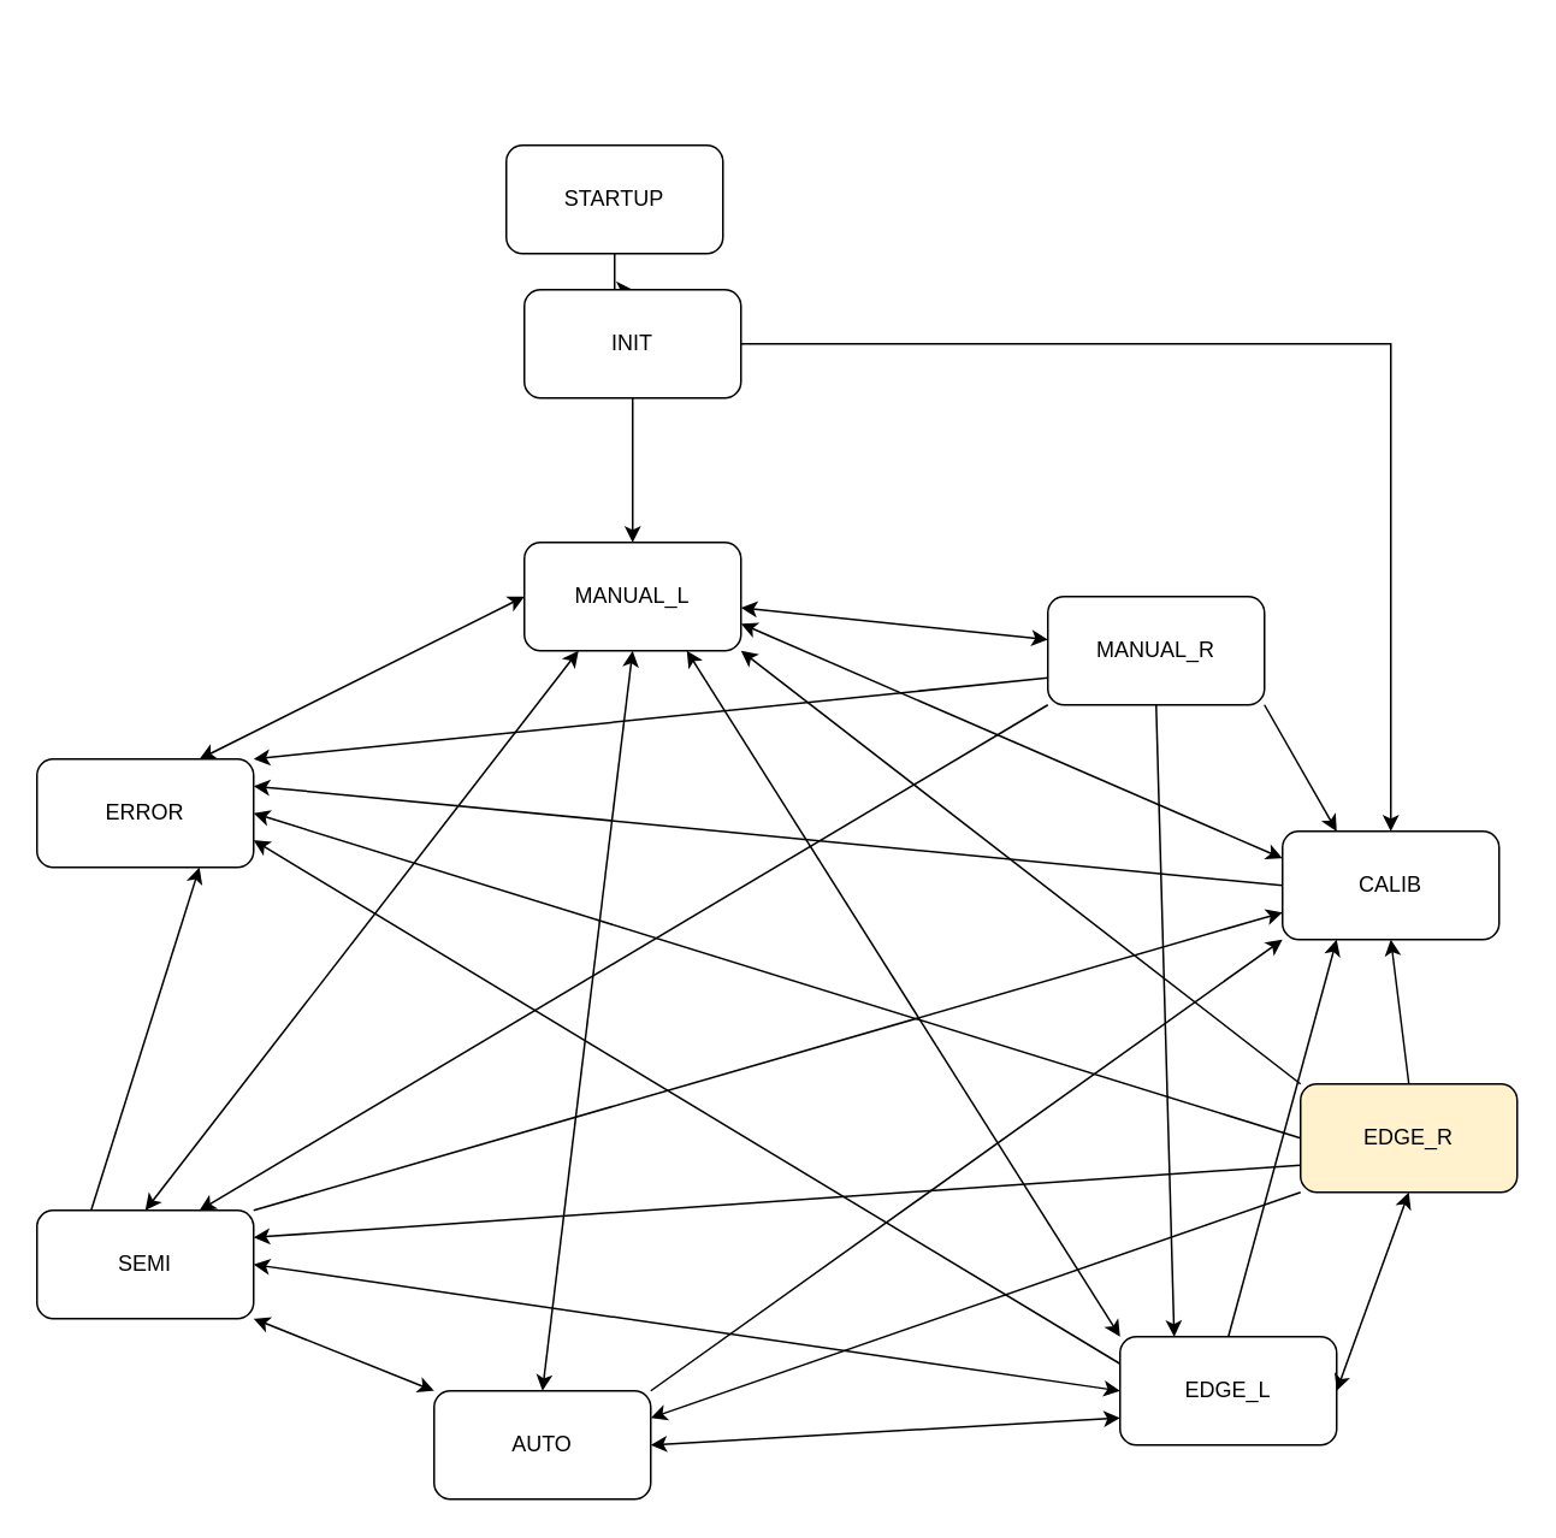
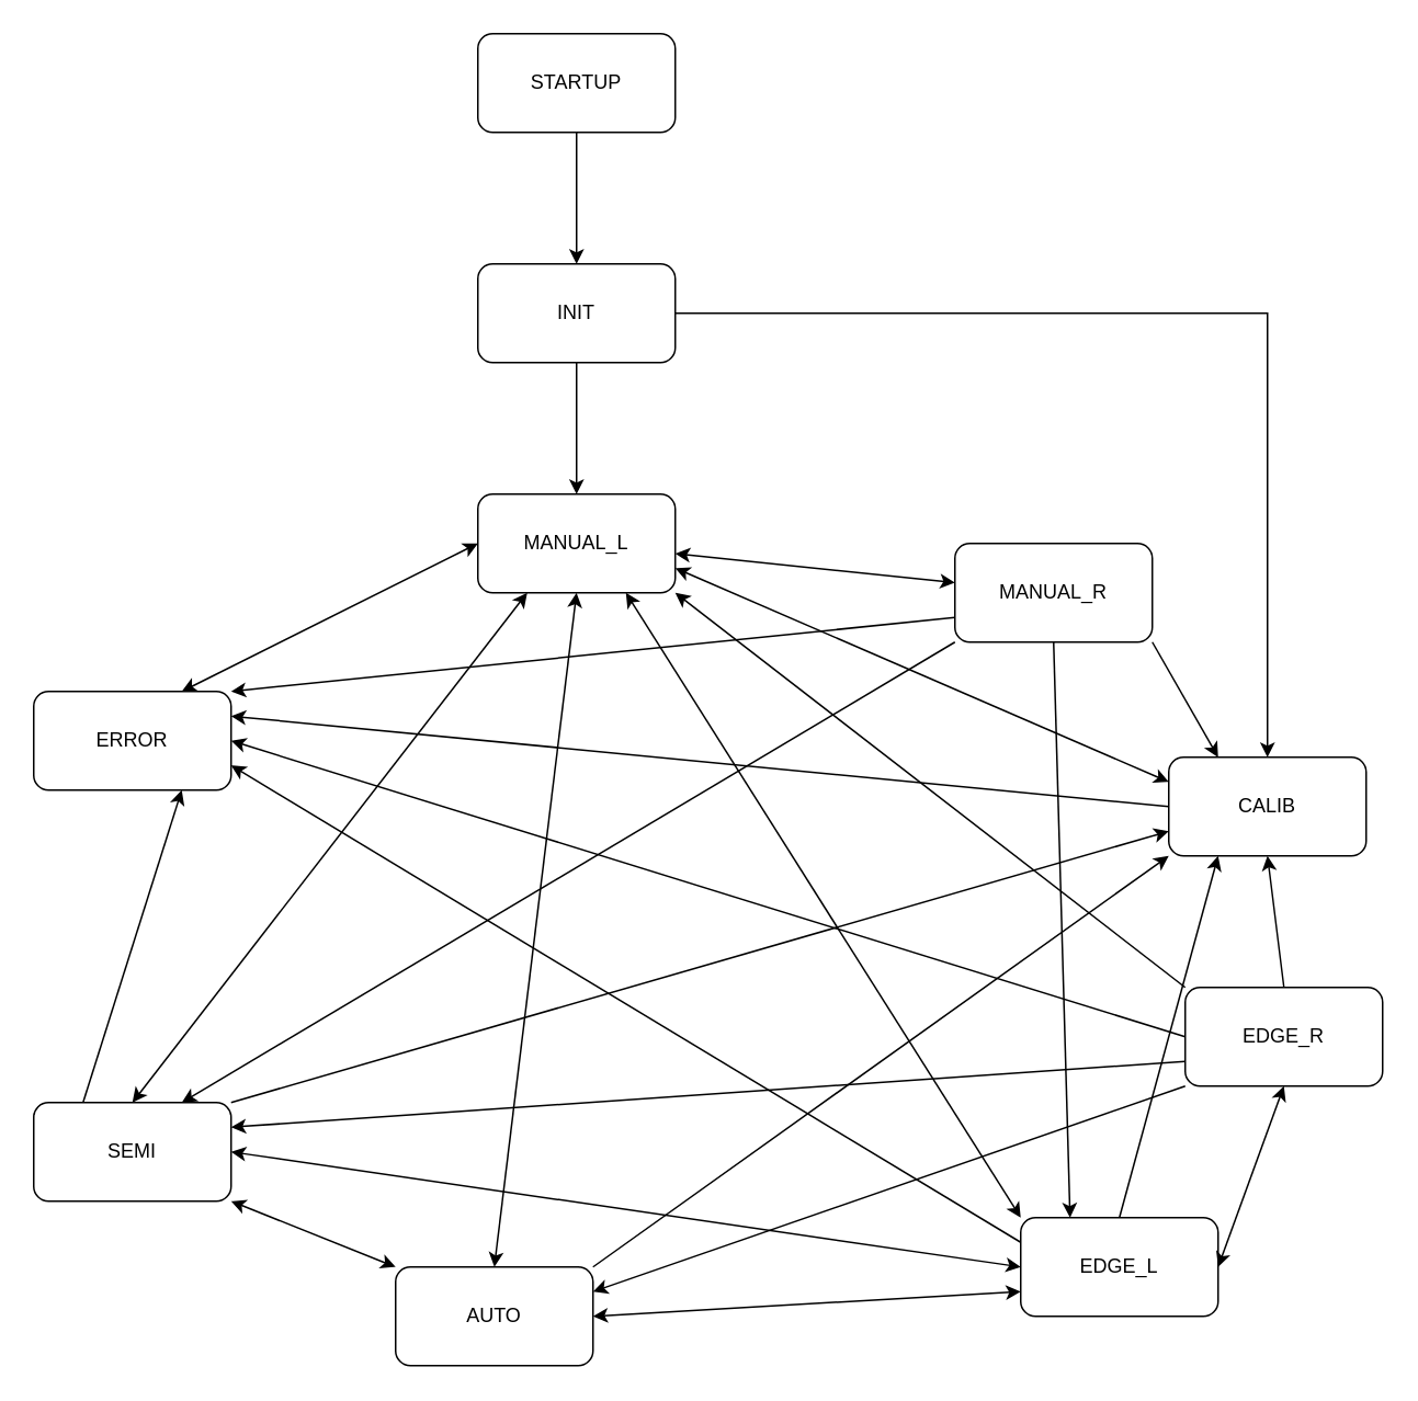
  <mxCell id="0" />
  <mxCell id="1" parent="0" />
  <mxCell id="2" value="" style="edgeStyle=orthogonalEdgeStyle;rounded=0;orthogonalLoop=1;jettySize=auto;html=1;" edge="1" parent="1" source="3" target="6"><mxGeometry relative="1" as="geometry" /></mxCell>
- <mxCell id="3" value="STARTUP" style="rounded=1;whiteSpace=wrap;html=1;" vertex="1" parent="1"><mxGeometry x="280" y="80" width="120" height="60" as="geometry" /></mxCell>
+ <mxCell id="3" value="STARTUP" style="rounded=1;whiteSpace=wrap;html=1;" vertex="1" parent="1"><mxGeometry x="290" y="20" width="120" height="60" as="geometry" /></mxCell>
  <mxCell id="4" value="" style="edgeStyle=orthogonalEdgeStyle;rounded=0;orthogonalLoop=1;jettySize=auto;html=1;" edge="1" parent="1" source="6" target="8"><mxGeometry relative="1" as="geometry" /></mxCell>
  <mxCell id="5" style="edgeStyle=orthogonalEdgeStyle;rounded=0;orthogonalLoop=1;jettySize=auto;html=1;exitX=1;exitY=0.5;exitDx=0;exitDy=0;entryX=0.5;entryY=0;entryDx=0;entryDy=0;" edge="1" parent="1" source="6" target="29"><mxGeometry relative="1" as="geometry" /></mxCell>
  <mxCell id="6" value="INIT" style="rounded=1;whiteSpace=wrap;html=1;" vertex="1" parent="1"><mxGeometry x="290" y="160" width="120" height="60" as="geometry" /></mxCell>
  <mxCell id="7" value="" style="rounded=0;orthogonalLoop=1;jettySize=auto;html=1;startArrow=classic;startFill=1;" edge="1" parent="1" source="8" target="9"><mxGeometry relative="1" as="geometry" /></mxCell>
  <mxCell id="8" value="MANUAL_L" style="rounded=1;whiteSpace=wrap;html=1;" vertex="1" parent="1"><mxGeometry x="290" y="300" width="120" height="60" as="geometry" /></mxCell>
  <mxCell id="9" value="MANUAL_R" style="rounded=1;whiteSpace=wrap;html=1;" vertex="1" parent="1"><mxGeometry x="580" y="330" width="120" height="60" as="geometry" /></mxCell>
  <mxCell id="10" style="rounded=0;orthogonalLoop=1;jettySize=auto;html=1;exitX=0;exitY=0;exitDx=0;exitDy=0;entryX=0.75;entryY=1;entryDx=0;entryDy=0;startArrow=classic;startFill=1;" edge="1" parent="1" source="11" target="8"><mxGeometry relative="1" as="geometry" /></mxCell>
  <mxCell id="11" value="EDGE_L" style="rounded=1;whiteSpace=wrap;html=1;" vertex="1" parent="1"><mxGeometry x="620" y="740" width="120" height="60" as="geometry" /></mxCell>
  <mxCell id="12" style="rounded=0;orthogonalLoop=1;jettySize=auto;html=1;exitX=0.5;exitY=1;exitDx=0;exitDy=0;entryX=1;entryY=0.5;entryDx=0;entryDy=0;startArrow=classic;startFill=1;" edge="1" parent="1" source="13" target="11"><mxGeometry relative="1" as="geometry" /></mxCell>
- <mxCell id="13" value="EDGE_R" style="rounded=1;whiteSpace=wrap;html=1;fillColor=#fff2cc;" vertex="1" parent="1"><mxGeometry x="720" y="600" width="120" height="60" as="geometry" /></mxCell>
+ <mxCell id="13" value="EDGE_R" style="rounded=1;whiteSpace=wrap;html=1;" vertex="1" parent="1"><mxGeometry x="720" y="600" width="120" height="60" as="geometry" /></mxCell>
  <mxCell id="14" style="rounded=0;orthogonalLoop=1;jettySize=auto;html=1;exitX=0.75;exitY=0;exitDx=0;exitDy=0;entryX=0;entryY=0.5;entryDx=0;entryDy=0;startArrow=classic;startFill=1;" edge="1" parent="1" source="15" target="8"><mxGeometry relative="1" as="geometry" /></mxCell>
  <mxCell id="15" value="ERROR" style="rounded=1;whiteSpace=wrap;html=1;" vertex="1" parent="1"><mxGeometry x="20" y="420" width="120" height="60" as="geometry" /></mxCell>
  <mxCell id="16" style="rounded=0;orthogonalLoop=1;jettySize=auto;html=1;exitX=0.25;exitY=0;exitDx=0;exitDy=0;entryX=0.75;entryY=1;entryDx=0;entryDy=0;" edge="1" parent="1" source="17" target="15"><mxGeometry relative="1" as="geometry" /></mxCell>
  <mxCell id="17" value="SEMI&lt;span style=&quot;color: rgba(0, 0, 0, 0); font-family: monospace; font-size: 0px; text-align: start; text-wrap-mode: nowrap;&quot;&gt;%3CmxGraphModel%3E%3Croot%3E%3CmxCell%20id%3D%220%22%2F%3E%3CmxCell%20id%3D%221%22%20parent%3D%220%22%2F%3E%3CmxCell%20id%3D%222%22%20value%3D%22EDGE_L%22%20style%3D%22rounded%3D1%3BwhiteSpace%3Dwrap%3Bhtml%3D1%3B%22%20vertex%3D%221%22%20parent%3D%221%22%3E%3CmxGeometry%20x%3D%22320%22%20y%3D%22740%22%20width%3D%22120%22%20height%3D%2260%22%20as%3D%22geometry%22%2F%3E%3C%2FmxCell%3E%3C%2Froot%3E%3C%2FmxGraphModel%3E&lt;/span&gt;" style="rounded=1;whiteSpace=wrap;html=1;" vertex="1" parent="1"><mxGeometry x="20" y="670" width="120" height="60" as="geometry" /></mxCell>
  <mxCell id="18" value="AUTO" style="rounded=1;whiteSpace=wrap;html=1;" vertex="1" parent="1"><mxGeometry x="240" y="770" width="120" height="60" as="geometry" /></mxCell>
  <mxCell id="19" style="rounded=0;orthogonalLoop=1;jettySize=auto;html=1;exitX=0.5;exitY=0;exitDx=0;exitDy=0;entryX=0.5;entryY=1;entryDx=0;entryDy=0;startArrow=classic;startFill=1;" edge="1" parent="1" source="18" target="8"><mxGeometry relative="1" as="geometry"><mxPoint x="490" y="450" as="sourcePoint" /><mxPoint x="360" y="370" as="targetPoint" /></mxGeometry></mxCell>
  <mxCell id="20" style="rounded=0;orthogonalLoop=1;jettySize=auto;html=1;exitX=0.5;exitY=0;exitDx=0;exitDy=0;startArrow=classic;startFill=1;entryX=0.25;entryY=1;entryDx=0;entryDy=0;" edge="1" parent="1" source="17" target="8"><mxGeometry relative="1" as="geometry"><mxPoint x="430" y="510" as="sourcePoint" /><mxPoint x="340" y="430" as="targetPoint" /></mxGeometry></mxCell>
  <mxCell id="21" style="rounded=0;orthogonalLoop=1;jettySize=auto;html=1;exitX=0;exitY=0.25;exitDx=0;exitDy=0;entryX=1;entryY=0.75;entryDx=0;entryDy=0;" edge="1" parent="1" source="11" target="15"><mxGeometry relative="1" as="geometry"><mxPoint x="430" y="510" as="sourcePoint" /><mxPoint x="150" y="410" as="targetPoint" /></mxGeometry></mxCell>
  <mxCell id="22" style="rounded=0;orthogonalLoop=1;jettySize=auto;html=1;exitX=0;exitY=0.5;exitDx=0;exitDy=0;entryX=1;entryY=0.5;entryDx=0;entryDy=0;" edge="1" parent="1" source="13" target="15"><mxGeometry relative="1" as="geometry"><mxPoint x="490" y="450" as="sourcePoint" /><mxPoint x="150" y="410" as="targetPoint" /></mxGeometry></mxCell>
  <mxCell id="23" style="rounded=0;orthogonalLoop=1;jettySize=auto;html=1;exitX=0;exitY=0.75;exitDx=0;exitDy=0;entryX=1;entryY=0;entryDx=0;entryDy=0;" edge="1" parent="1" source="9" target="15"><mxGeometry relative="1" as="geometry"><mxPoint x="620" y="370" as="sourcePoint" /><mxPoint x="150" y="410" as="targetPoint" /></mxGeometry></mxCell>
  <mxCell id="24" style="rounded=0;orthogonalLoop=1;jettySize=auto;html=1;exitX=0;exitY=1;exitDx=0;exitDy=0;entryX=0.75;entryY=0;entryDx=0;entryDy=0;" edge="1" parent="1" source="9" target="17"><mxGeometry relative="1" as="geometry"><mxPoint x="650" y="430" as="sourcePoint" /><mxPoint x="150" y="410" as="targetPoint" /></mxGeometry></mxCell>
  <mxCell id="25" style="rounded=0;orthogonalLoop=1;jettySize=auto;html=1;exitX=0.5;exitY=1;exitDx=0;exitDy=0;entryX=0.25;entryY=0;entryDx=0;entryDy=0;" edge="1" parent="1" source="9" target="11"><mxGeometry relative="1" as="geometry"><mxPoint x="535" y="414" as="sourcePoint" /><mxPoint x="500" y="620" as="targetPoint" /></mxGeometry></mxCell>
  <mxCell id="26" style="rounded=0;orthogonalLoop=1;jettySize=auto;html=1;exitX=1;exitY=1;exitDx=0;exitDy=0;startArrow=classic;startFill=1;entryX=0;entryY=0;entryDx=0;entryDy=0;" edge="1" parent="1" source="17" target="18"><mxGeometry relative="1" as="geometry"><mxPoint x="170" y="540" as="sourcePoint" /><mxPoint x="330" y="370" as="targetPoint" /></mxGeometry></mxCell>
  <mxCell id="27" style="rounded=0;orthogonalLoop=1;jettySize=auto;html=1;exitX=1;exitY=0.5;exitDx=0;exitDy=0;startArrow=classic;startFill=1;entryX=0;entryY=0.75;entryDx=0;entryDy=0;" edge="1" parent="1" source="18" target="11"><mxGeometry relative="1" as="geometry"><mxPoint x="230" y="600" as="sourcePoint" /><mxPoint x="500" y="650" as="targetPoint" /></mxGeometry></mxCell>
  <mxCell id="28" style="rounded=0;orthogonalLoop=1;jettySize=auto;html=1;exitX=1;exitY=0.5;exitDx=0;exitDy=0;startArrow=classic;startFill=1;entryX=0;entryY=0.5;entryDx=0;entryDy=0;" edge="1" parent="1" source="17" target="11"><mxGeometry relative="1" as="geometry"><mxPoint x="400" y="650" as="sourcePoint" /><mxPoint x="560" y="655" as="targetPoint" /></mxGeometry></mxCell>
  <mxCell id="29" value="CALIB" style="rounded=1;whiteSpace=wrap;html=1;" vertex="1" parent="1"><mxGeometry x="710" y="460" width="120" height="60" as="geometry" /></mxCell>
  <mxCell id="30" value="" style="rounded=0;orthogonalLoop=1;jettySize=auto;html=1;startArrow=classic;startFill=1;exitX=1;exitY=0.75;exitDx=0;exitDy=0;entryX=0;entryY=0.25;entryDx=0;entryDy=0;" edge="1" parent="1" source="8" target="29"><mxGeometry relative="1" as="geometry"><mxPoint x="420" y="346" as="sourcePoint" /><mxPoint x="590" y="364" as="targetPoint" /></mxGeometry></mxCell>
  <mxCell id="31" style="rounded=0;orthogonalLoop=1;jettySize=auto;html=1;exitX=1;exitY=1;exitDx=0;exitDy=0;entryX=0.25;entryY=0;entryDx=0;entryDy=0;" edge="1" parent="1" source="9" target="29"><mxGeometry relative="1" as="geometry"><mxPoint x="620" y="400" as="sourcePoint" /><mxPoint x="400" y="760" as="targetPoint" /></mxGeometry></mxCell>
  <mxCell id="32" style="rounded=0;orthogonalLoop=1;jettySize=auto;html=1;exitX=0.5;exitY=0;exitDx=0;exitDy=0;entryX=0.5;entryY=1;entryDx=0;entryDy=0;" edge="1" parent="1" source="13" target="29"><mxGeometry relative="1" as="geometry"><mxPoint x="710" y="400" as="sourcePoint" /><mxPoint x="750" y="470" as="targetPoint" /></mxGeometry></mxCell>
  <mxCell id="33" style="rounded=0;orthogonalLoop=1;jettySize=auto;html=1;exitX=0.5;exitY=0;exitDx=0;exitDy=0;entryX=0.25;entryY=1;entryDx=0;entryDy=0;" edge="1" parent="1" source="11" target="29"><mxGeometry relative="1" as="geometry"><mxPoint x="720" y="410" as="sourcePoint" /><mxPoint x="760" y="480" as="targetPoint" /></mxGeometry></mxCell>
  <mxCell id="34" style="rounded=0;orthogonalLoop=1;jettySize=auto;html=1;exitX=1;exitY=0;exitDx=0;exitDy=0;entryX=0;entryY=1;entryDx=0;entryDy=0;" edge="1" parent="1" source="18" target="29"><mxGeometry relative="1" as="geometry"><mxPoint x="670" y="720" as="sourcePoint" /><mxPoint x="750" y="530" as="targetPoint" /></mxGeometry></mxCell>
  <mxCell id="35" style="rounded=0;orthogonalLoop=1;jettySize=auto;html=1;exitX=1;exitY=0;exitDx=0;exitDy=0;entryX=0;entryY=0.75;entryDx=0;entryDy=0;" edge="1" parent="1" source="17" target="29"><mxGeometry relative="1" as="geometry"><mxPoint x="430" y="760" as="sourcePoint" /><mxPoint x="720" y="530" as="targetPoint" /></mxGeometry></mxCell>
  <mxCell id="36" style="rounded=0;orthogonalLoop=1;jettySize=auto;html=1;exitX=0;exitY=0.5;exitDx=0;exitDy=0;entryX=1;entryY=0.25;entryDx=0;entryDy=0;" edge="1" parent="1" source="29" target="15"><mxGeometry relative="1" as="geometry"><mxPoint x="160" y="680" as="sourcePoint" /><mxPoint x="720" y="515" as="targetPoint" /></mxGeometry></mxCell>
  <mxCell id="37" style="rounded=0;orthogonalLoop=1;jettySize=auto;html=1;exitX=0;exitY=0;exitDx=0;exitDy=0;entryX=1;entryY=1;entryDx=0;entryDy=0;" edge="1" parent="1" source="13" target="8"><mxGeometry relative="1" as="geometry"><mxPoint x="730" y="640" as="sourcePoint" /><mxPoint x="150" y="460" as="targetPoint" /></mxGeometry></mxCell>
  <mxCell id="38" style="rounded=0;orthogonalLoop=1;jettySize=auto;html=1;exitX=0;exitY=1;exitDx=0;exitDy=0;entryX=1;entryY=0.25;entryDx=0;entryDy=0;" edge="1" parent="1" source="13" target="18"><mxGeometry relative="1" as="geometry"><mxPoint x="730" y="610" as="sourcePoint" /><mxPoint x="420" y="370" as="targetPoint" /></mxGeometry></mxCell>
  <mxCell id="39" style="rounded=0;orthogonalLoop=1;jettySize=auto;html=1;exitX=0;exitY=0.75;exitDx=0;exitDy=0;entryX=1;entryY=0.25;entryDx=0;entryDy=0;" edge="1" parent="1" source="13" target="17"><mxGeometry relative="1" as="geometry"><mxPoint x="730" y="670" as="sourcePoint" /><mxPoint x="430" y="775" as="targetPoint" /></mxGeometry></mxCell>
